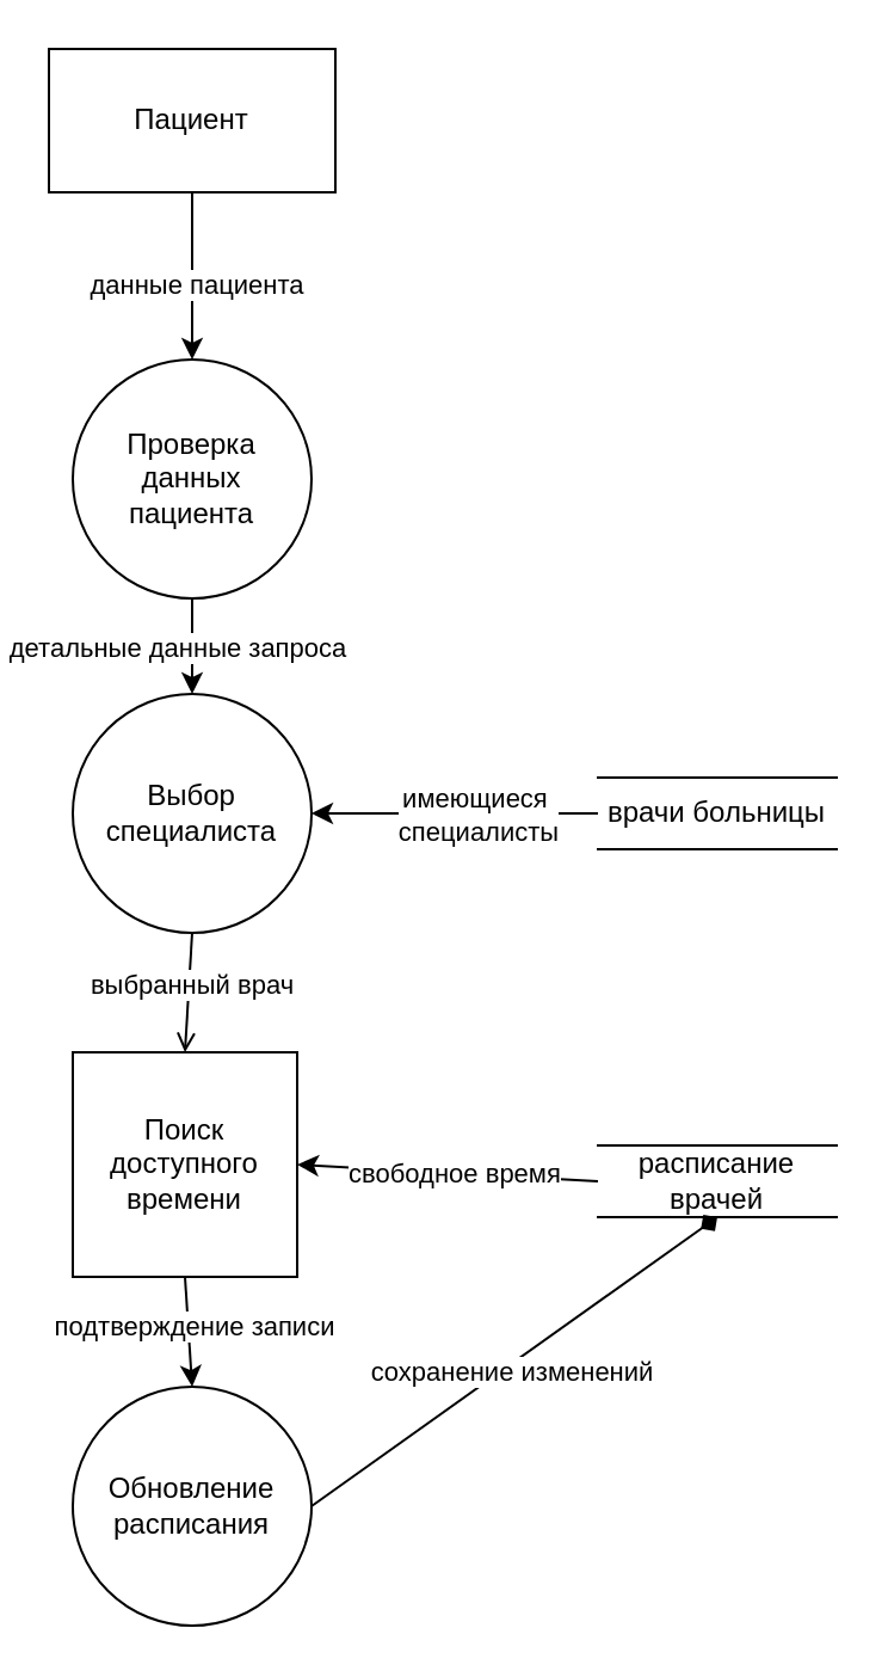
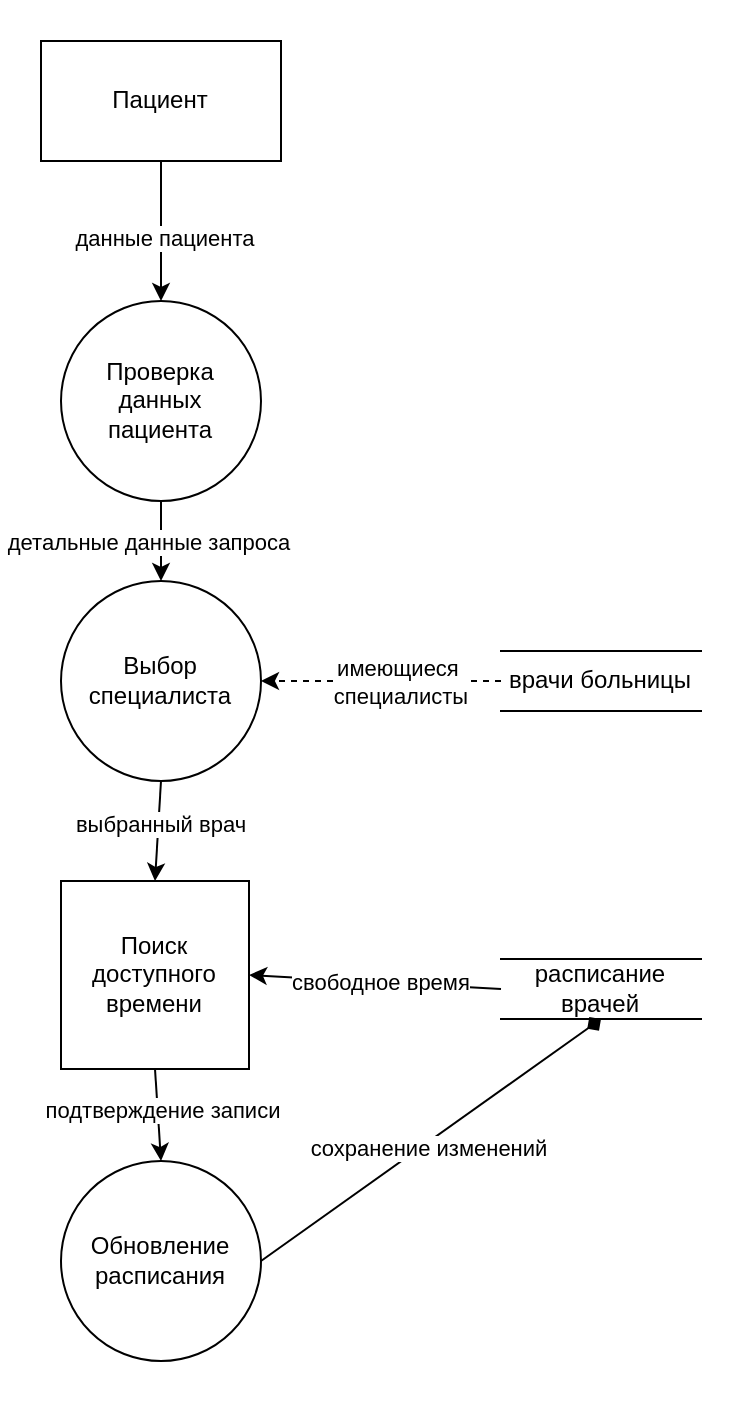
  <mxCell id="0" />
  <mxCell id="1" parent="0" />
  <mxCell id="2" value="Проверка&lt;div&gt;&lt;span style=&quot;background-color: initial;&quot;&gt;данных&lt;/span&gt;&lt;/div&gt;&lt;div&gt;&lt;span style=&quot;background-color: initial;&quot;&gt;пациента&lt;/span&gt;&lt;/div&gt;" style="ellipse;whiteSpace=wrap;html=1;aspect=fixed;" vertex="1" parent="1"><mxGeometry x="30" y="150" width="100" height="100" as="geometry" /></mxCell>
  <mxCell id="3" value="Поиск доступного времени" style="whiteSpace=wrap;html=1;aspect=fixed;rounded=0;" vertex="1" parent="1"><mxGeometry x="30" y="440" width="94" height="94" as="geometry" /></mxCell>
  <mxCell id="4" value="Обновление расписания" style="ellipse;whiteSpace=wrap;html=1;aspect=fixed;" vertex="1" parent="1"><mxGeometry x="30" y="580" width="100" height="100" as="geometry" /></mxCell>
  <mxCell id="5" value="Пациент" style="rounded=0;whiteSpace=wrap;html=1;" vertex="1" parent="1"><mxGeometry x="20" y="20" width="120" height="60" as="geometry" /></mxCell>
  <mxCell id="6" value="" style="endArrow=classic;html=1;rounded=0;exitX=0.5;exitY=1;exitDx=0;exitDy=0;entryX=0.5;entryY=0;entryDx=0;entryDy=0;" edge="1" parent="1" source="5" target="2"><mxGeometry width="50" height="50" relative="1" as="geometry"><mxPoint x="230" y="360" as="sourcePoint" /><mxPoint x="280" y="310" as="targetPoint" /></mxGeometry></mxCell>
  <mxCell id="7" value="данные пациента" style="edgeLabel;html=1;align=center;verticalAlign=middle;resizable=0;points=[];" vertex="1" connectable="0" parent="6"><mxGeometry x="0.086" y="1" relative="1" as="geometry"><mxPoint as="offset" /></mxGeometry></mxCell>
  <mxCell id="8" value="Выбор специалиста" style="ellipse;whiteSpace=wrap;html=1;aspect=fixed;" vertex="1" parent="1"><mxGeometry x="30" y="290" width="100" height="100" as="geometry" /></mxCell>
  <mxCell id="9" value="" style="endArrow=classic;html=1;rounded=0;exitX=0.5;exitY=1;exitDx=0;exitDy=0;entryX=0.5;entryY=0;entryDx=0;entryDy=0;" edge="1" parent="1" source="2" target="8"><mxGeometry width="50" height="50" relative="1" as="geometry"><mxPoint x="230" y="360" as="sourcePoint" /><mxPoint x="280" y="310" as="targetPoint" /></mxGeometry></mxCell>
  <mxCell id="10" value="детальные данные запроса" style="edgeLabel;html=1;align=center;verticalAlign=middle;resizable=0;points=[];" vertex="1" connectable="0" parent="9"><mxGeometry x="-0.013" y="-7" relative="1" as="geometry"><mxPoint as="offset" /></mxGeometry></mxCell>
  <mxCell id="11" value="врачи больницы" style="html=1;dashed=0;whiteSpace=wrap;shape=partialRectangle;right=0;left=0;" vertex="1" parent="1"><mxGeometry x="250" y="325" width="100" height="30" as="geometry" /></mxCell>
- <mxCell id="12" value="" style="endArrow=classic;html=1;rounded=0;exitX=0;exitY=0.5;exitDx=0;exitDy=0;entryX=1;entryY=0.5;entryDx=0;entryDy=0;" edge="1" parent="1" source="11" target="8"><mxGeometry width="50" height="50" relative="1" as="geometry"><mxPoint x="230" y="360" as="sourcePoint" /><mxPoint x="280" y="310" as="targetPoint" /></mxGeometry></mxCell>
+ <mxCell id="12" value="" style="endArrow=classic;html=1;rounded=0;exitX=0;exitY=0.5;exitDx=0;exitDy=0;entryX=1;entryY=0.5;entryDx=0;entryDy=0;dashed=1;" edge="1" parent="1" source="11" target="8"><mxGeometry width="50" height="50" relative="1" as="geometry"><mxPoint x="230" y="360" as="sourcePoint" /><mxPoint x="280" y="310" as="targetPoint" /></mxGeometry></mxCell>
  <mxCell id="13" value="имеющиеся&amp;nbsp;&lt;div&gt;специалисты&lt;/div&gt;" style="edgeLabel;html=1;align=center;verticalAlign=middle;resizable=0;points=[];" vertex="1" connectable="0" parent="12"><mxGeometry x="0.142" y="3" relative="1" as="geometry"><mxPoint x="18" y="-3" as="offset" /></mxGeometry></mxCell>
- <mxCell id="14" value="" style="endArrow=open;html=1;rounded=0;exitX=0.5;exitY=1;exitDx=0;exitDy=0;entryX=0.5;entryY=0;entryDx=0;entryDy=0;" edge="1" parent="1" source="8" target="3"><mxGeometry width="50" height="50" relative="1" as="geometry"><mxPoint x="230" y="360" as="sourcePoint" /><mxPoint x="280" y="310" as="targetPoint" /></mxGeometry></mxCell>
+ <mxCell id="14" value="" style="endArrow=classic;html=1;rounded=0;exitX=0.5;exitY=1;exitDx=0;exitDy=0;entryX=0.5;entryY=0;entryDx=0;entryDy=0;" edge="1" parent="1" source="8" target="3"><mxGeometry width="50" height="50" relative="1" as="geometry"><mxPoint x="230" y="360" as="sourcePoint" /><mxPoint x="280" y="310" as="targetPoint" /></mxGeometry></mxCell>
  <mxCell id="15" value="выбранный врач" style="edgeLabel;html=1;align=center;verticalAlign=middle;resizable=0;points=[];" vertex="1" connectable="0" parent="14"><mxGeometry x="-0.158" y="1" relative="1" as="geometry"><mxPoint as="offset" /></mxGeometry></mxCell>
  <mxCell id="16" value="расписание врачей" style="html=1;dashed=0;whiteSpace=wrap;shape=partialRectangle;right=0;left=0;" vertex="1" parent="1"><mxGeometry x="250" y="479" width="100" height="30" as="geometry" /></mxCell>
  <mxCell id="17" value="" style="endArrow=classic;html=1;rounded=0;exitX=0;exitY=0.5;exitDx=0;exitDy=0;entryX=1;entryY=0.5;entryDx=0;entryDy=0;" edge="1" parent="1" source="16" target="3"><mxGeometry width="50" height="50" relative="1" as="geometry"><mxPoint x="230" y="360" as="sourcePoint" /><mxPoint x="280" y="310" as="targetPoint" /></mxGeometry></mxCell>
  <mxCell id="18" value="свободное время" style="edgeLabel;html=1;align=center;verticalAlign=middle;resizable=0;points=[];" vertex="1" connectable="0" parent="17"><mxGeometry x="-0.027" relative="1" as="geometry"><mxPoint as="offset" /></mxGeometry></mxCell>
  <mxCell id="19" value="" style="endArrow=classic;html=1;rounded=0;exitX=0.5;exitY=1;exitDx=0;exitDy=0;entryX=0.5;entryY=0;entryDx=0;entryDy=0;" edge="1" parent="1" source="3" target="4"><mxGeometry width="50" height="50" relative="1" as="geometry"><mxPoint x="230" y="360" as="sourcePoint" /><mxPoint x="280" y="310" as="targetPoint" /></mxGeometry></mxCell>
  <mxCell id="20" value="подтверждение записи" style="edgeLabel;html=1;align=center;verticalAlign=middle;resizable=0;points=[];" vertex="1" connectable="0" parent="19"><mxGeometry x="-0.107" y="2" relative="1" as="geometry"><mxPoint as="offset" /></mxGeometry></mxCell>
  <mxCell id="21" value="" style="endArrow=diamond;html=1;rounded=0;exitX=1;exitY=0.5;exitDx=0;exitDy=0;entryX=0.5;entryY=1;entryDx=0;entryDy=0;" edge="1" parent="1" source="4" target="16"><mxGeometry width="50" height="50" relative="1" as="geometry"><mxPoint x="430" y="540" as="sourcePoint" /><mxPoint x="480" y="490" as="targetPoint" /></mxGeometry></mxCell>
  <mxCell id="22" value="сохранение изменений" style="edgeLabel;html=1;align=center;verticalAlign=middle;resizable=0;points=[];" vertex="1" connectable="0" parent="21"><mxGeometry x="-0.035" y="-2" relative="1" as="geometry"><mxPoint as="offset" /></mxGeometry></mxCell>
